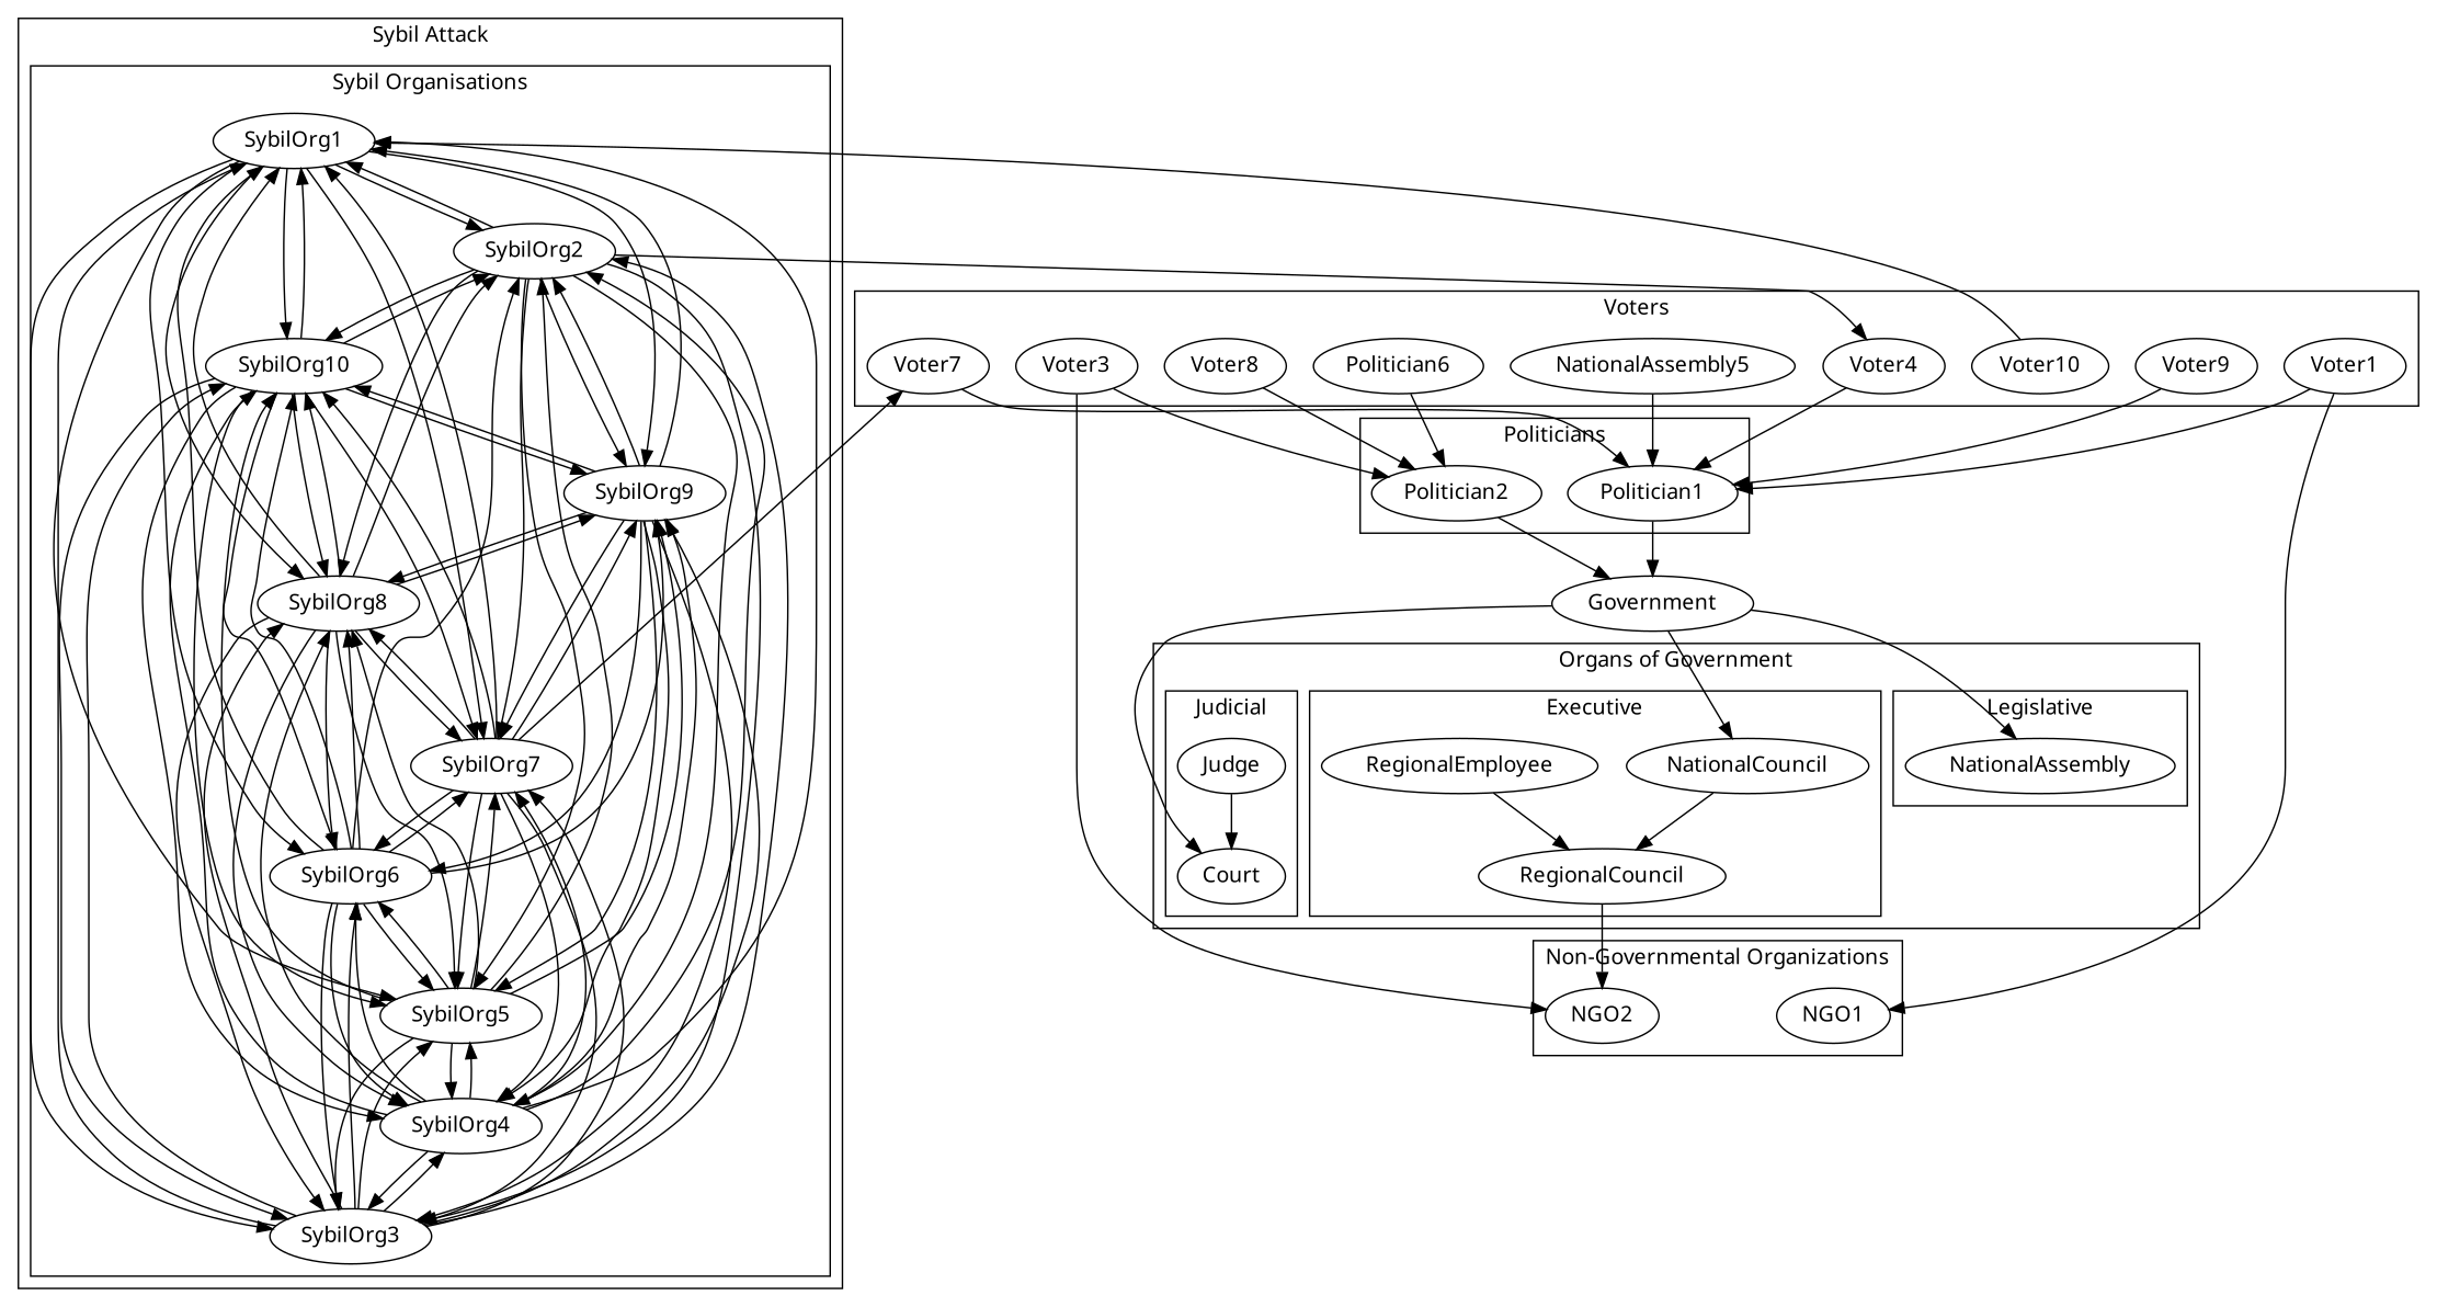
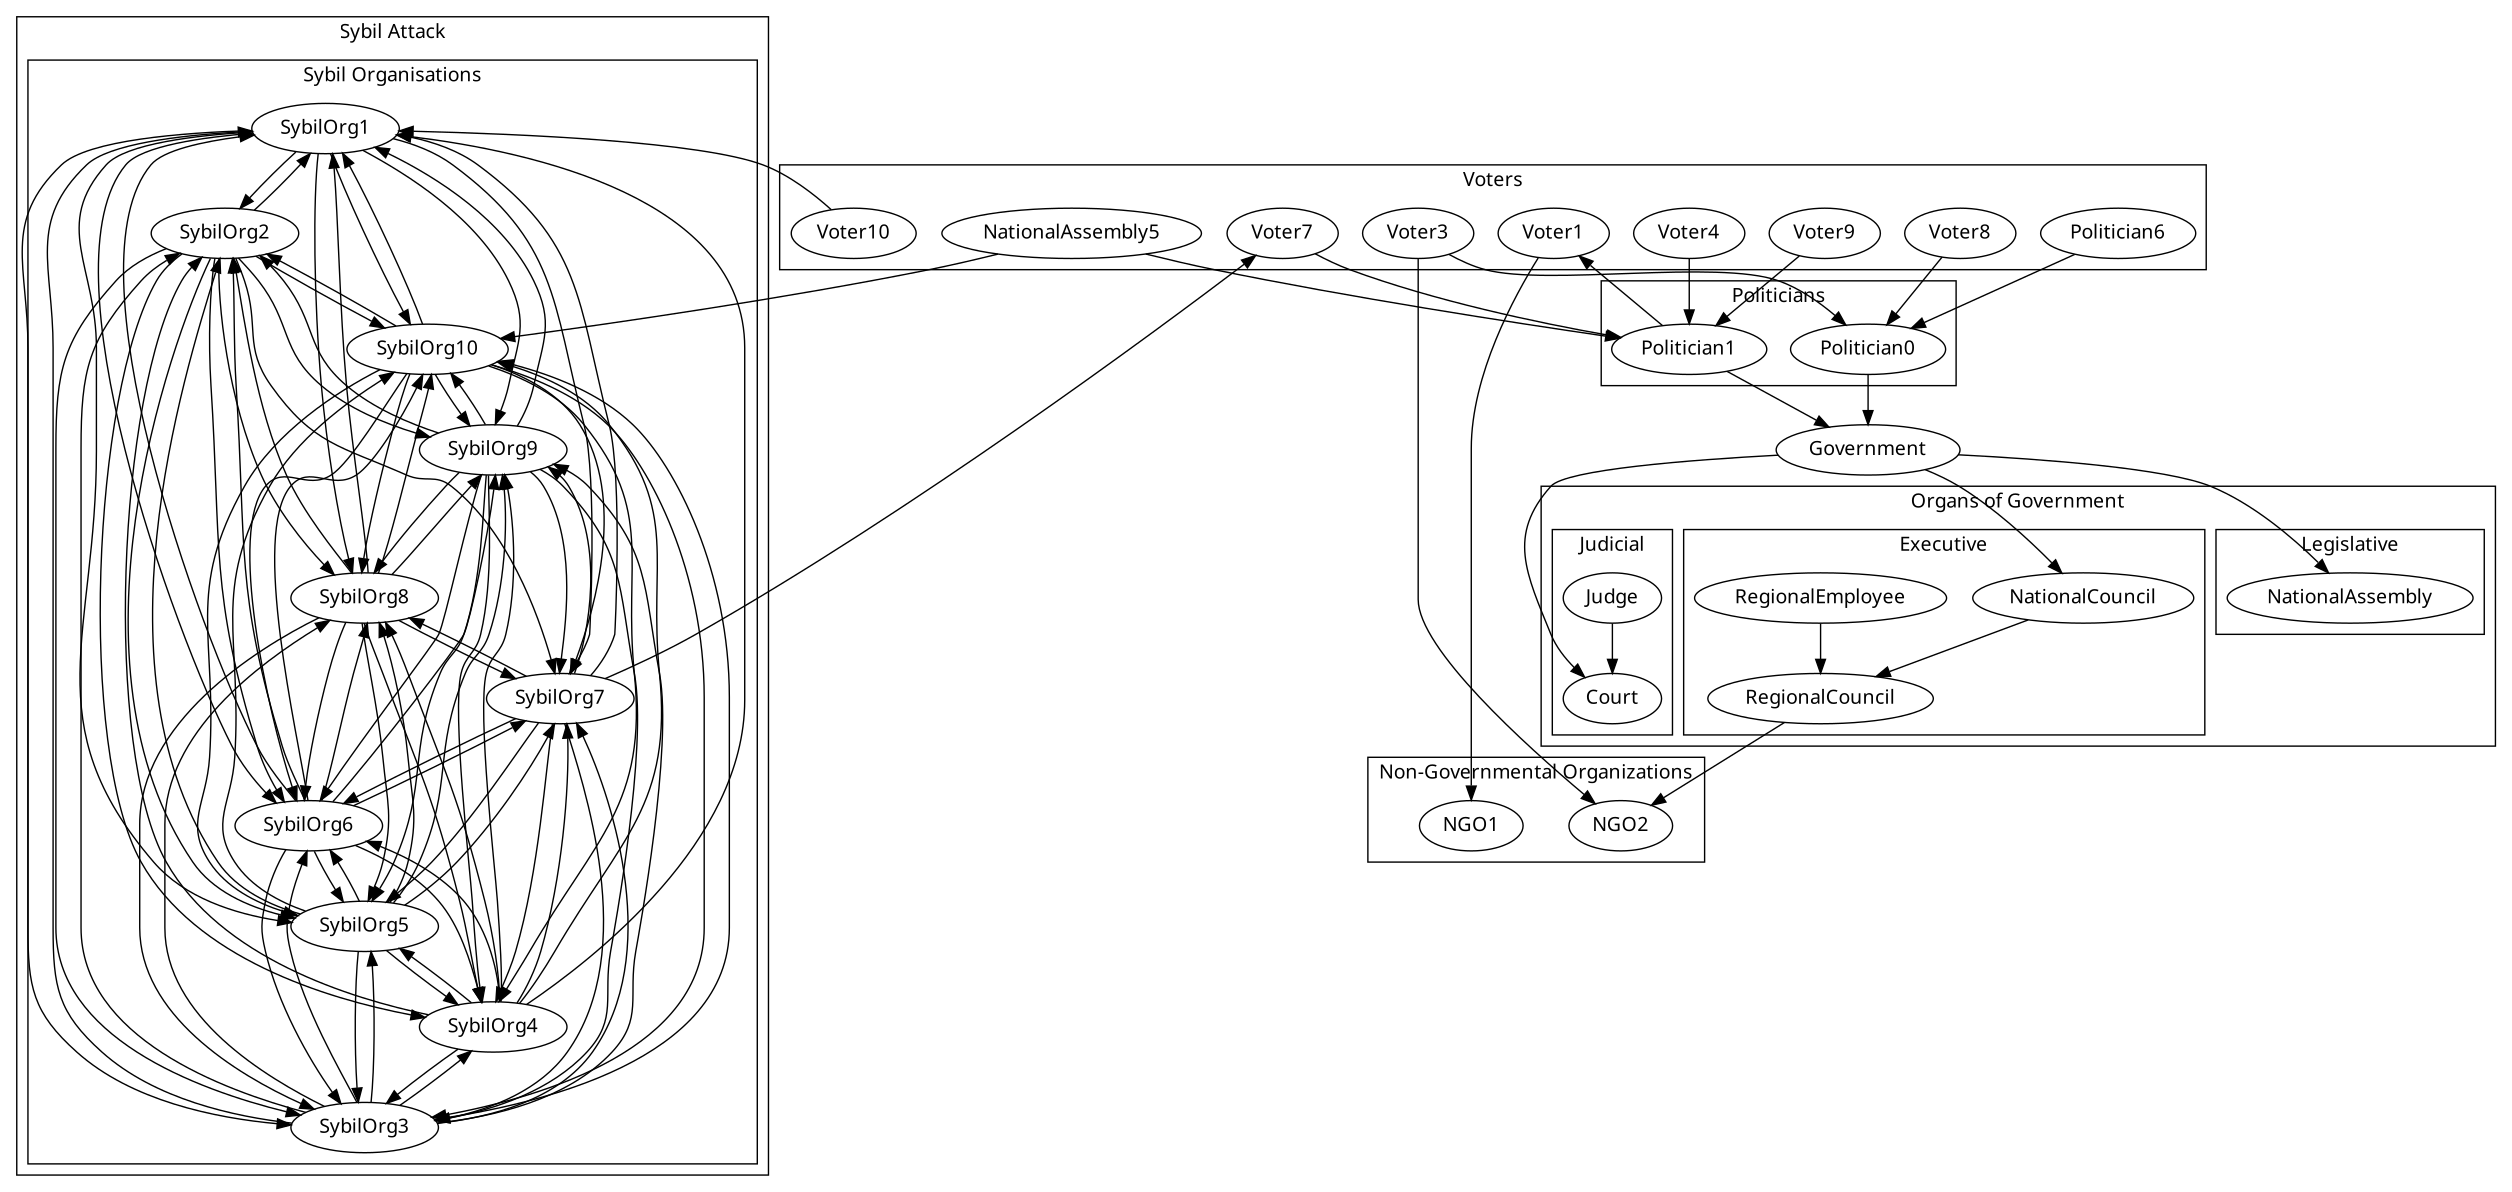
  digraph {
    fontname="Noto Sans"
    node [fontname="Noto Sans"]
    edge [fontname="Noto Sans"]
    Voter1
    Voter3
    Voter4
    n4 [label=NationalAssembly5]
    n5 [label=Politician6]
    Voter7
    Voter8
    Voter9
    Voter10
    Politician1
-   Politician2
+   Politician2 [label=Politician0]
    NationalAssembly
    NationalCouncil
    RegionalCouncil
    RegionalEmployee
    Court
    Judge
    SybilOrg1
    SybilOrg2
    SybilOrg3
    SybilOrg4
    SybilOrg5
    SybilOrg6
    SybilOrg7
    SybilOrg8
    SybilOrg9
    SybilOrg10
    NGO1
    NGO2
    Government
    subgraph cluster_1 {
      label=Voters
      Voter1
      Voter3
      Voter4
      n4
      n5
      Voter7
      Voter8
      Voter9
      Voter10
    }
    subgraph cluster_2 {
      label=Politicians
      Politician1
      Politician2
    }
    subgraph cluster_3 {
      label="Organs of Government"
      subgraph cluster_4 {
        label=Legislative
        NationalAssembly
      }
      subgraph cluster_5 {
        label=Executive
        NationalCouncil
        RegionalCouncil
        RegionalEmployee
      }
      subgraph cluster_6 {
        label=Judicial
        Court
        Judge
      }
    }
    subgraph cluster_7 {
      label="Sybil Attack"
      subgraph cluster_8 {
        label=Politicians
      }
      subgraph cluster_9 {
        label="Organs of Government"
        subgraph cluster_10 {
          label=Executive
        }
        subgraph cluster_11 {
          label=Judicial
        }
        subgraph cluster_12 {
          label=Legislative
        }
      }
      subgraph cluster_13 {
        label="Sybil Organisations"
        SybilOrg1
        SybilOrg2
        SybilOrg3
        SybilOrg4
        SybilOrg5
        SybilOrg6
        SybilOrg7
        SybilOrg8
        SybilOrg9
        SybilOrg10
      }
    }
    subgraph cluster_14 {
      label="Non-Governmental Organizations"
      NGO1
      NGO2
    }
-   Voter1 -> Politician1
+   Politician1 -> Voter1
    Voter1 -> NGO1
    Voter3 -> Politician2
    Voter3 -> NGO2
    Voter4 -> Politician1
    n4 -> Politician1
    n5 -> Politician2
    Voter7 -> Politician1
    Voter8 -> Politician2
    Voter9 -> Politician1
    Voter10 -> SybilOrg1
    Politician1 -> Government
    Politician2 -> Government
    NationalCouncil -> RegionalCouncil
    RegionalCouncil -> NGO2
    RegionalEmployee -> RegionalCouncil
    Judge -> Court
    SybilOrg1 -> SybilOrg2
    SybilOrg1 -> SybilOrg3
    SybilOrg1 -> SybilOrg5
    SybilOrg1 -> SybilOrg6
    SybilOrg1 -> SybilOrg7
    SybilOrg1 -> SybilOrg8
    SybilOrg1 -> SybilOrg9
    SybilOrg1 -> SybilOrg10
    SybilOrg2 -> SybilOrg1
    SybilOrg2 -> SybilOrg3
    SybilOrg2 -> SybilOrg4
    SybilOrg2 -> SybilOrg5
-   SybilOrg2 -> Voter4
+   SybilOrg2 -> SybilOrg6
    SybilOrg2 -> SybilOrg7
    SybilOrg2 -> SybilOrg8
    SybilOrg2 -> SybilOrg9
    SybilOrg2 -> SybilOrg10
    SybilOrg3 -> SybilOrg1
    SybilOrg3 -> SybilOrg2
    SybilOrg3 -> SybilOrg4
    SybilOrg3 -> SybilOrg5
    SybilOrg3 -> SybilOrg6
    SybilOrg3 -> SybilOrg7
    SybilOrg3 -> SybilOrg8
    SybilOrg3 -> SybilOrg9
    SybilOrg3 -> SybilOrg10
    SybilOrg4 -> SybilOrg1
    SybilOrg4 -> SybilOrg2
    SybilOrg4 -> SybilOrg3
    SybilOrg4 -> SybilOrg5
    SybilOrg4 -> SybilOrg6
    SybilOrg4 -> SybilOrg7
    SybilOrg4 -> SybilOrg8
    SybilOrg4 -> SybilOrg9
    SybilOrg4 -> SybilOrg10
    SybilOrg5 -> SybilOrg2
    SybilOrg5 -> SybilOrg3
    SybilOrg5 -> SybilOrg4
    SybilOrg5 -> SybilOrg6
    SybilOrg5 -> SybilOrg7
    SybilOrg5 -> SybilOrg8
    SybilOrg5 -> SybilOrg9
    SybilOrg5 -> SybilOrg10
    SybilOrg6 -> SybilOrg1
    SybilOrg6 -> SybilOrg2
    SybilOrg6 -> SybilOrg3
    SybilOrg6 -> SybilOrg4
    SybilOrg6 -> SybilOrg5
    SybilOrg6 -> SybilOrg7
    SybilOrg6 -> SybilOrg8
    SybilOrg6 -> SybilOrg9
    SybilOrg6 -> SybilOrg10
    SybilOrg7 -> Voter7
    SybilOrg7 -> SybilOrg1
    SybilOrg7 -> SybilOrg3
    SybilOrg7 -> SybilOrg4
    SybilOrg7 -> SybilOrg5
    SybilOrg7 -> SybilOrg6
    SybilOrg7 -> SybilOrg8
    SybilOrg7 -> SybilOrg9
-   SybilOrg7 -> SybilOrg10
+   n4 -> SybilOrg10
    SybilOrg8 -> SybilOrg1
    SybilOrg8 -> SybilOrg2
    SybilOrg8 -> SybilOrg3
    SybilOrg8 -> SybilOrg4
    SybilOrg8 -> SybilOrg5
    SybilOrg8 -> SybilOrg6
    SybilOrg8 -> SybilOrg7
    SybilOrg8 -> SybilOrg9
    SybilOrg8 -> SybilOrg10
    SybilOrg9 -> SybilOrg1
    SybilOrg9 -> SybilOrg2
    SybilOrg9 -> SybilOrg3
    SybilOrg9 -> SybilOrg4
    SybilOrg9 -> SybilOrg5
    SybilOrg9 -> SybilOrg6
    SybilOrg9 -> SybilOrg7
    SybilOrg9 -> SybilOrg8
    SybilOrg9 -> SybilOrg10
    SybilOrg10 -> SybilOrg1
    SybilOrg10 -> SybilOrg2
    SybilOrg10 -> SybilOrg3
    SybilOrg10 -> SybilOrg4
    SybilOrg10 -> SybilOrg5
    SybilOrg10 -> SybilOrg6
    SybilOrg10 -> SybilOrg7
    SybilOrg10 -> SybilOrg8
    SybilOrg10 -> SybilOrg9
    Government -> NationalAssembly
    Government -> NationalCouncil
    Government -> Court
  }
